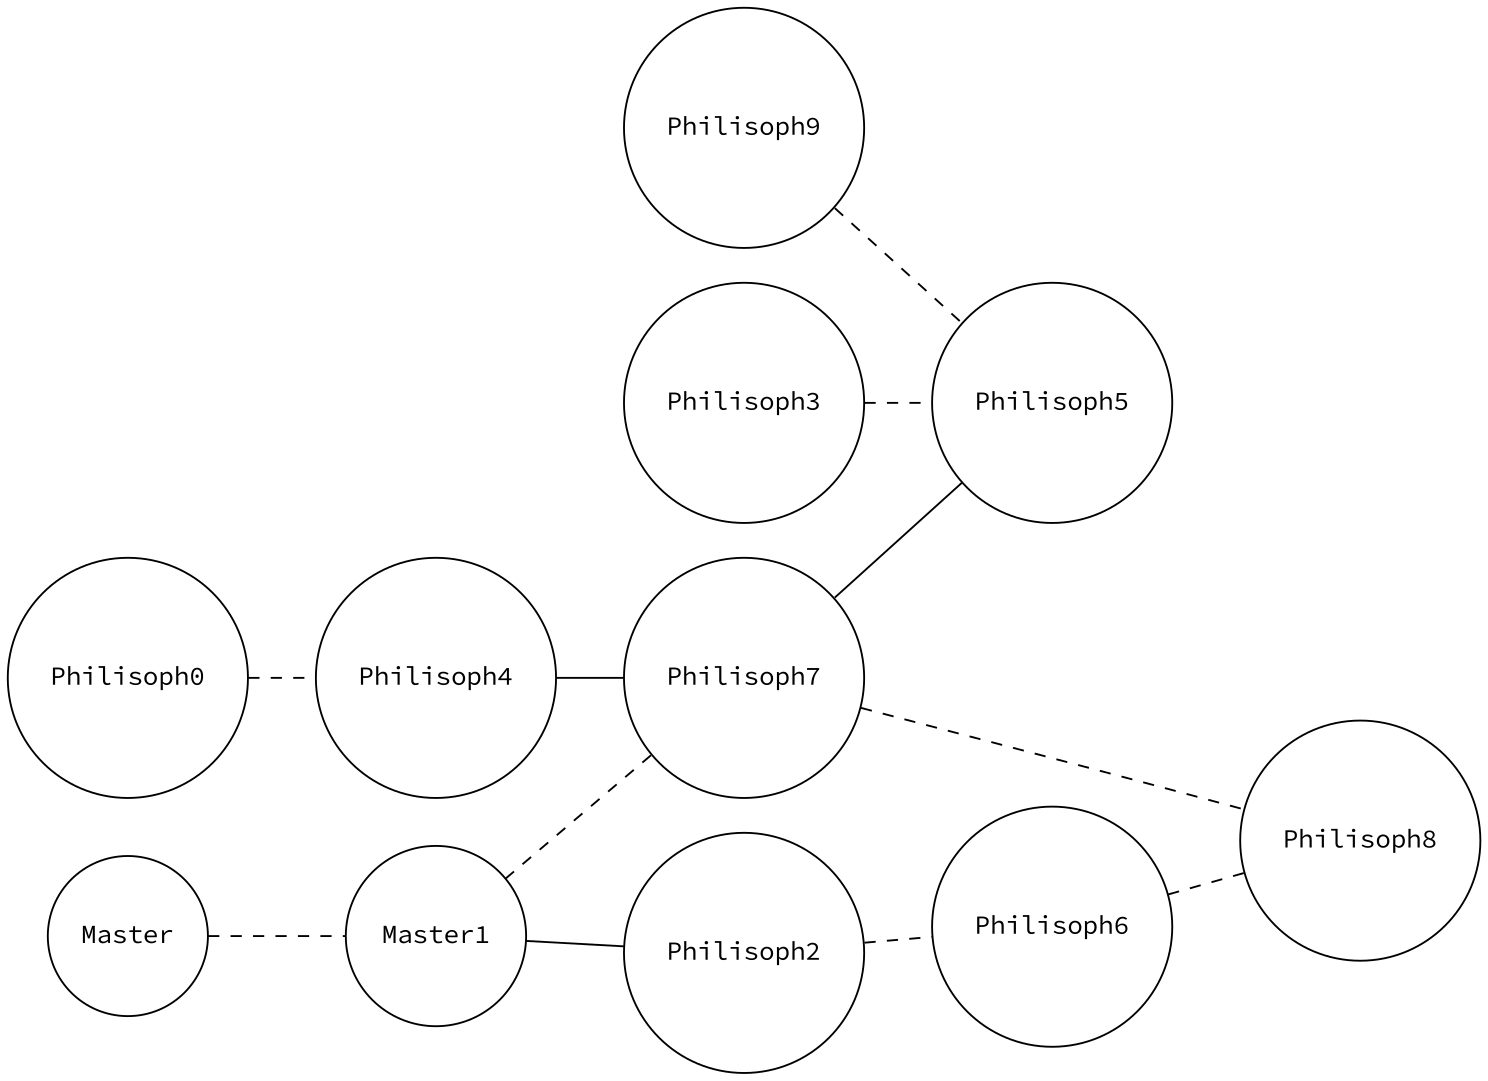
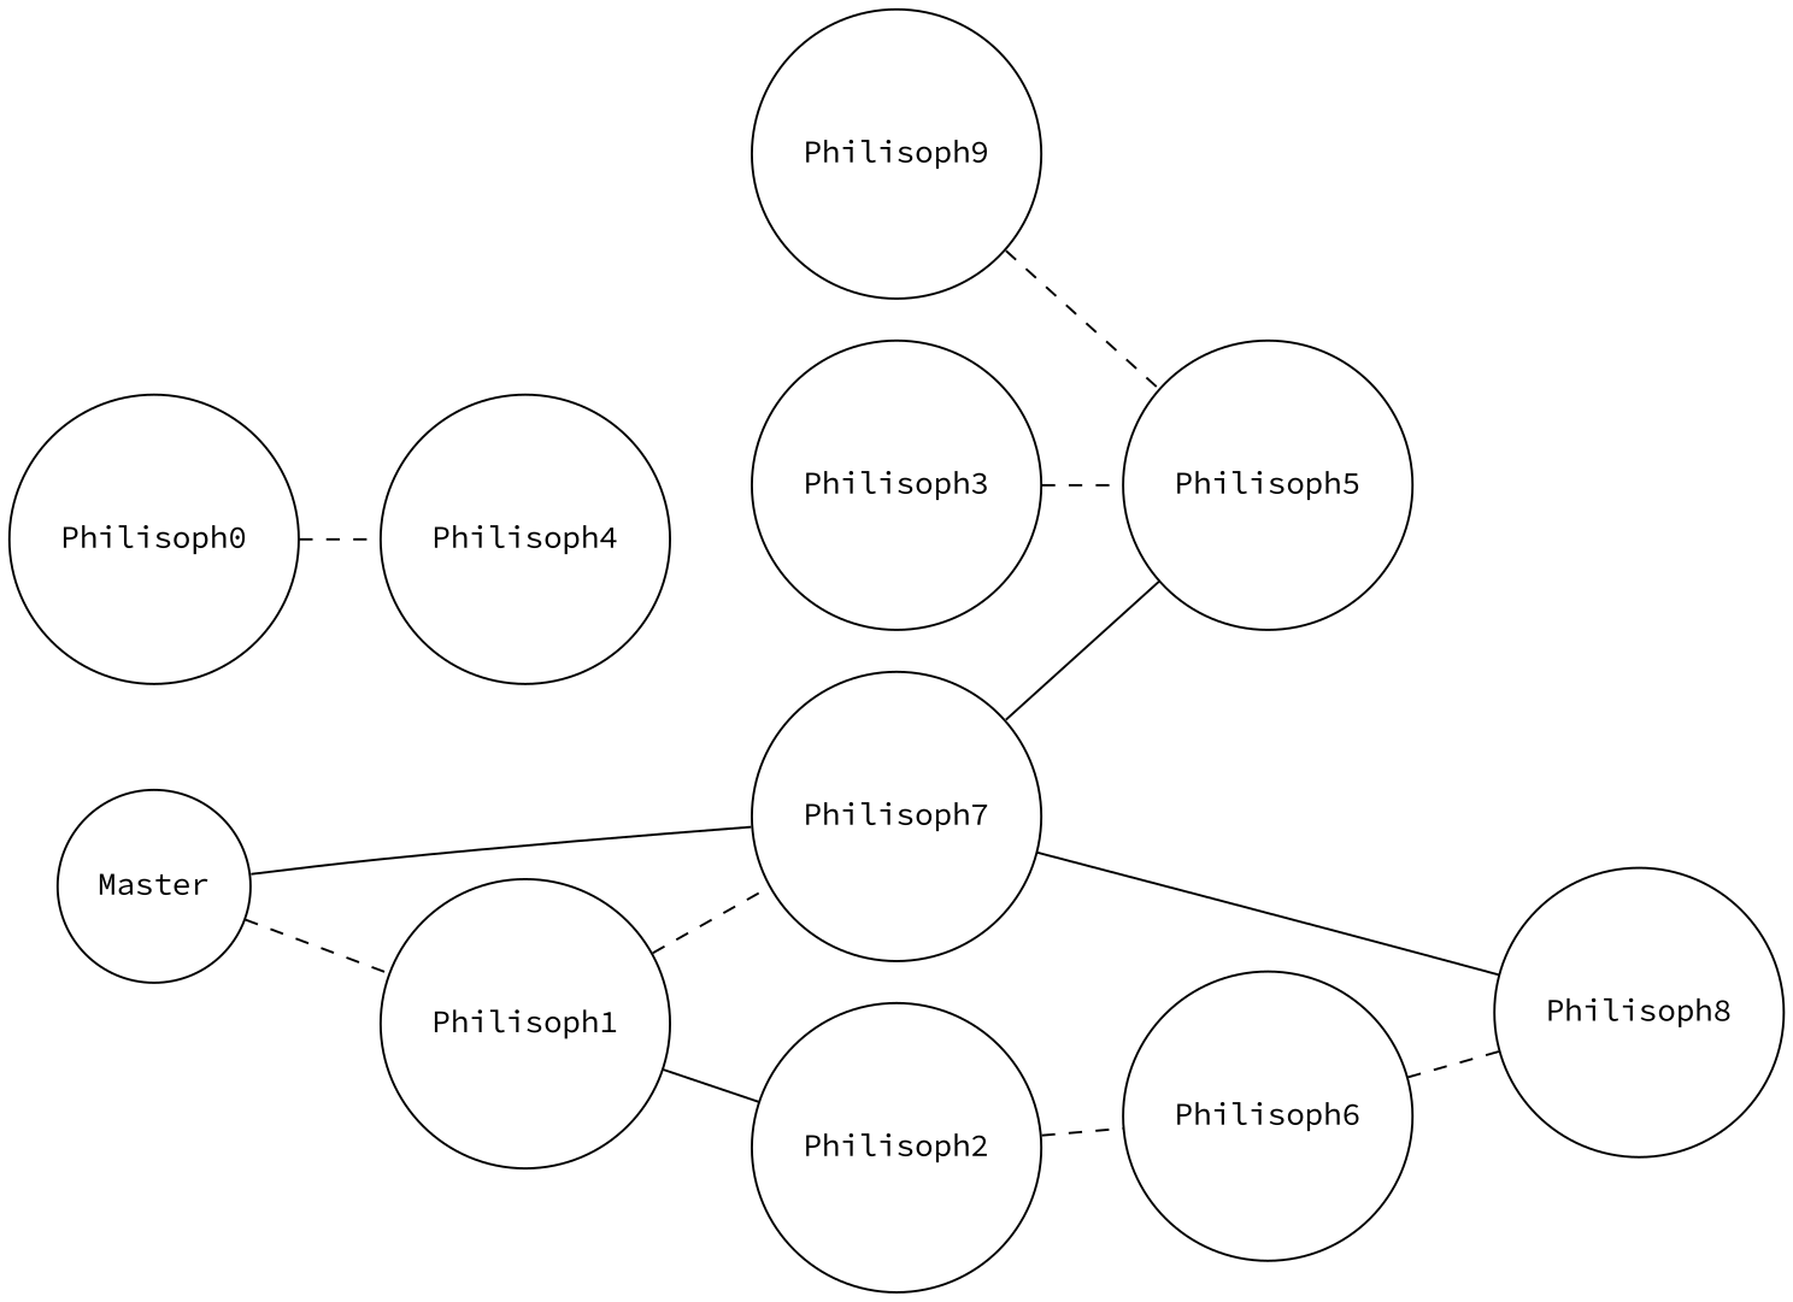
  graph {
    fontname="Source Code Pro"
    rankdir=LR
    node [fontname="Source Code Pro" shape=circle]
    edge [fontname="Source Code Pro" style=dashed]
    Philisoph9
    Philisoph5
    Philisoph0
    Philisoph4
    Philisoph7
    Philisoph8
    Philisoph2
    Philisoph6
-   Philisoph1 [label=Master1]
+   Philisoph1
    Philisoph3
    Master
    Philisoph9 -- Philisoph5
    Philisoph0 -- Philisoph4
-   Philisoph4 -- Philisoph7 [style=solid]
+   Master -- Philisoph7 [style=solid]
    Philisoph7 -- Philisoph5 [style=solid]
-   Philisoph7 -- Philisoph8
+   Philisoph7 -- Philisoph8 [style=solid]
    Philisoph2 -- Philisoph6
    Philisoph6 -- Philisoph8
    Philisoph1 -- Philisoph7
    Philisoph1 -- Philisoph2 [style=solid]
    Philisoph3 -- Philisoph5
    Master -- Philisoph1
  }
